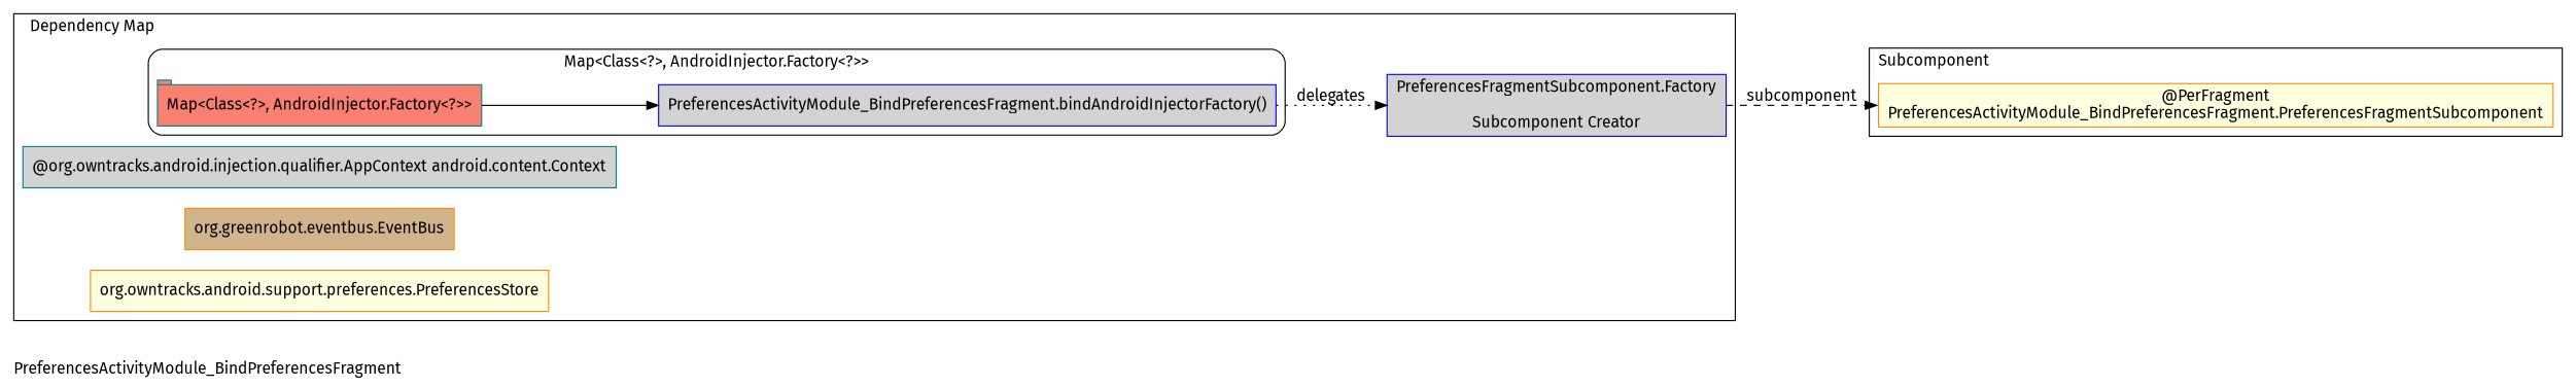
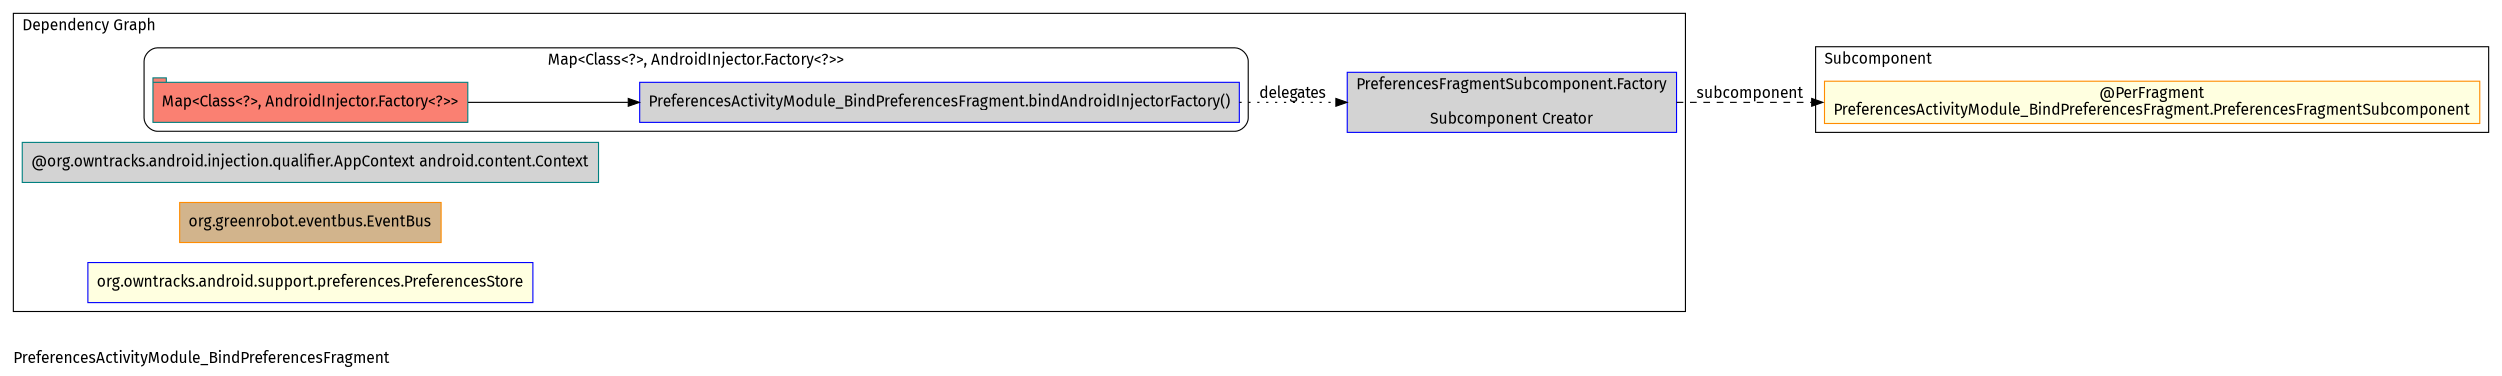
  digraph {
    compound=true
    fontname="Fira Sans"
    label=PreferencesActivityModule_BindPreferencesFragment
    labeljust=l
    rankdir=LR
    node [color=blue fillcolor=lightgrey fontname="Fira Sans" shape=rectangle style=filled]
    edge [fontname="Fira Sans"]
    n1 [label="PreferencesActivityModule_BindPreferencesFragment.bindAndroidInjectorFactory()"]
    n2 [color=teal fillcolor=salmon label="Map<Class<?>, AndroidInjector.Factory<?>>" shape=tab]
    n3 [label="PreferencesFragmentSubcomponent.Factory\n\nSubcomponent Creator"]
    n4 [color=teal label="@org.owntracks.android.injection.qualifier.AppContext android.content.Context"]
    n5 [color=darkorange fillcolor=tan label="org.greenrobot.eventbus.EventBus"]
-   n6 [color=darkorange fillcolor=lightyellow label="org.owntracks.android.support.preferences.PreferencesStore"]
+   n6 [fillcolor=lightyellow label="org.owntracks.android.support.preferences.PreferencesStore"]
    n7 [color=darkorange fillcolor=lightyellow label="@PerFragment\nPreferencesActivityModule_BindPreferencesFragment.PreferencesFragmentSubcomponent"]
    subgraph cluster_1 {
      label="Entry Points"
    }
    subgraph cluster_2 {
-     label="Dependency Map"
+     label="Dependency Graph"
      n3
      n4
      n5
      n6
      subgraph cluster_3 {
        color=black
        label=<Map<Class<?>, AndroidInjector.Factory<?>>>
        labeljust=c
        style=rounded
        n1
        n2
      }
    }
    subgraph cluster_4 {
      label=Subcomponent
      shape=folder
      n7
    }
    n1 -> n3 [label=delegates style=dotted]
    n2 -> n1
    n3 -> n7 [headport=w label=subcomponent style=dashed]
  }
